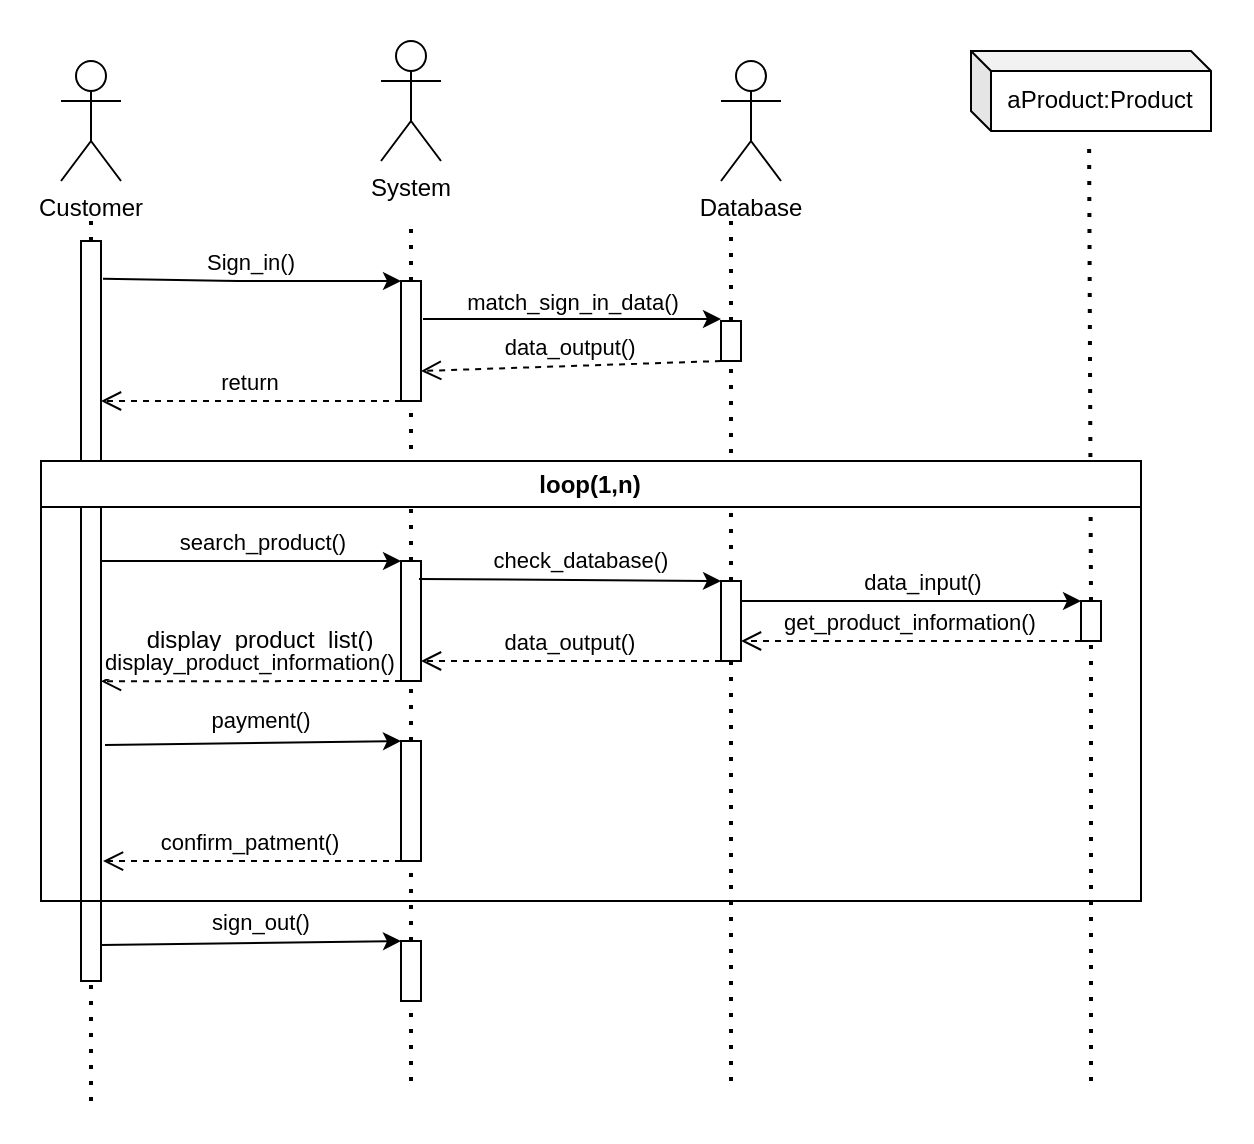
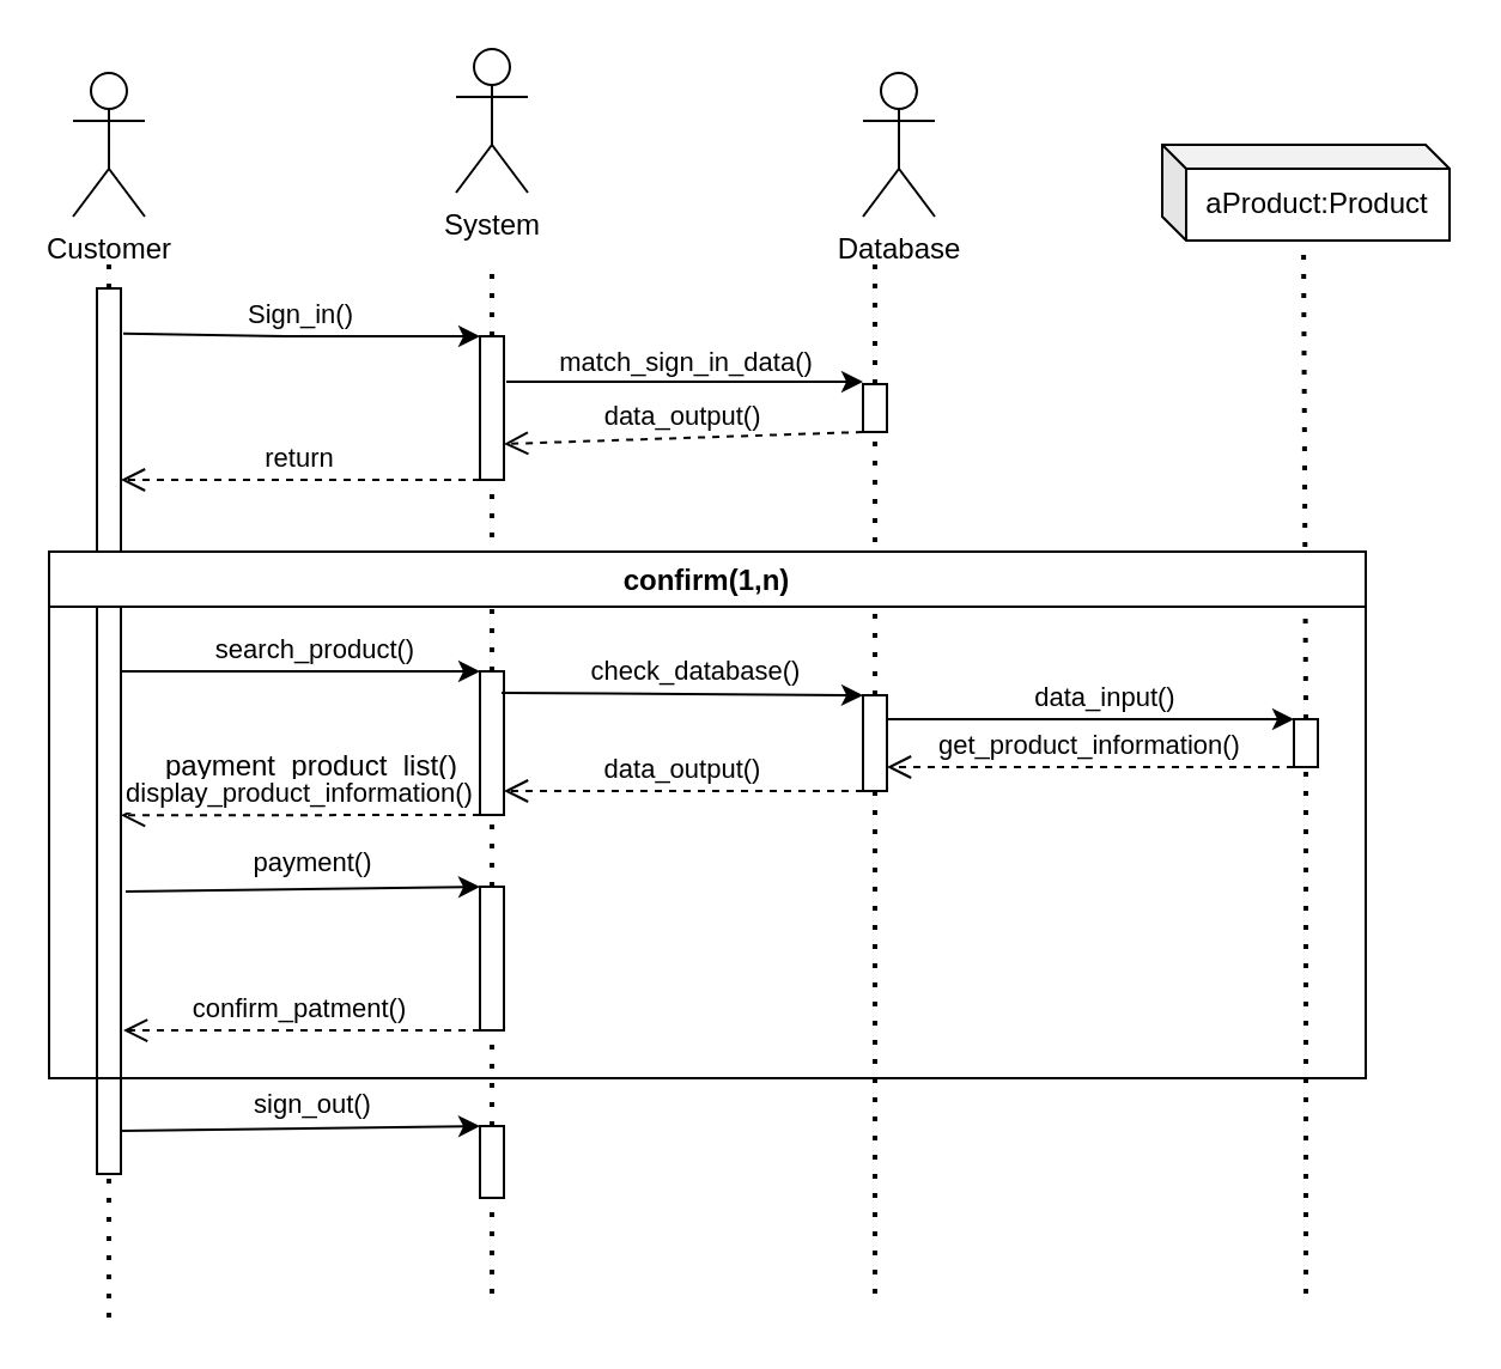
  <mxCell id="0" />
  <mxCell id="1" parent="0" />
  <mxCell id="2" value="Customer" style="shape=umlActor;verticalLabelPosition=bottom;verticalAlign=top;html=1;outlineConnect=0;" vertex="1" parent="1"><mxGeometry x="30" y="30" width="30" height="60" as="geometry" /></mxCell>
  <mxCell id="3" value="" style="rounded=0;whiteSpace=wrap;html=1;" vertex="1" parent="1"><mxGeometry x="40" y="120" width="10" height="370" as="geometry" /></mxCell>
  <mxCell id="4" value="" style="endArrow=none;dashed=1;html=1;dashPattern=1 3;strokeWidth=2;exitX=0.5;exitY=0;exitDx=0;exitDy=0;" edge="1" parent="1" source="3"><mxGeometry width="50" height="50" relative="1" as="geometry"><mxPoint x="40" y="130" as="sourcePoint" /><mxPoint x="45" y="110" as="targetPoint" /></mxGeometry></mxCell>
  <mxCell id="5" value="" style="endArrow=none;dashed=1;html=1;dashPattern=1 3;strokeWidth=2;entryX=0.5;entryY=1;entryDx=0;entryDy=0;" edge="1" parent="1" target="3"><mxGeometry width="50" height="50" relative="1" as="geometry"><mxPoint x="45" y="550" as="sourcePoint" /><mxPoint x="45" y="520" as="targetPoint" /></mxGeometry></mxCell>
  <mxCell id="6" value="System" style="shape=umlActor;verticalLabelPosition=bottom;verticalAlign=top;html=1;outlineConnect=0;" vertex="1" parent="1"><mxGeometry x="190" y="20" width="30" height="60" as="geometry" /></mxCell>
  <mxCell id="7" value="" style="endArrow=none;dashed=1;html=1;dashPattern=1 3;strokeWidth=2;exitX=0.5;exitY=0;exitDx=0;exitDy=0;" edge="1" parent="1" source="8"><mxGeometry width="50" height="50" relative="1" as="geometry"><mxPoint x="210" y="130" as="sourcePoint" /><mxPoint x="205" y="110" as="targetPoint" /></mxGeometry></mxCell>
  <mxCell id="8" value="" style="rounded=0;whiteSpace=wrap;html=1;" vertex="1" parent="1"><mxGeometry x="200" y="140" width="10" height="60" as="geometry" /></mxCell>
  <mxCell id="9" value="" style="endArrow=none;dashed=1;html=1;dashPattern=1 3;strokeWidth=2;entryX=0.5;entryY=1;entryDx=0;entryDy=0;exitX=0.5;exitY=0;exitDx=0;exitDy=0;" edge="1" parent="1" source="21" target="8"><mxGeometry width="50" height="50" relative="1" as="geometry"><mxPoint x="205" y="240" as="sourcePoint" /><mxPoint x="220" y="520" as="targetPoint" /></mxGeometry></mxCell>
  <mxCell id="10" value="Database" style="shape=umlActor;verticalLabelPosition=bottom;verticalAlign=top;html=1;outlineConnect=0;" vertex="1" parent="1"><mxGeometry x="360" y="30" width="30" height="60" as="geometry" /></mxCell>
  <mxCell id="11" value="" style="endArrow=none;dashed=1;html=1;dashPattern=1 3;strokeWidth=2;exitX=0.5;exitY=0;exitDx=0;exitDy=0;" edge="1" parent="1" source="12"><mxGeometry width="50" height="50" relative="1" as="geometry"><mxPoint x="370" y="160" as="sourcePoint" /><mxPoint x="365" y="110" as="targetPoint" /></mxGeometry></mxCell>
  <mxCell id="12" value="" style="rounded=0;whiteSpace=wrap;html=1;" vertex="1" parent="1"><mxGeometry x="360" y="160" width="10" height="20" as="geometry" /></mxCell>
  <mxCell id="13" value="" style="endArrow=classic;html=1;exitX=1.1;exitY=0.051;exitDx=0;exitDy=0;exitPerimeter=0;" edge="1" parent="1" source="3"><mxGeometry width="50" height="50" relative="1" as="geometry"><mxPoint x="70" y="170" as="sourcePoint" /><mxPoint x="200" y="140" as="targetPoint" /><Array as="points"><mxPoint x="120" y="140" /></Array></mxGeometry></mxCell>
  <mxCell id="14" value="Sign_in()" style="edgeLabel;html=1;align=center;verticalAlign=middle;resizable=0;points=[];" vertex="1" connectable="0" parent="13"><mxGeometry x="0.222" y="-2" relative="1" as="geometry"><mxPoint x="-17" y="-12" as="offset" /></mxGeometry></mxCell>
  <mxCell id="15" value="" style="endArrow=classic;html=1;" edge="1" parent="1"><mxGeometry width="50" height="50" relative="1" as="geometry"><mxPoint x="211" y="159" as="sourcePoint" /><mxPoint x="360" y="159" as="targetPoint" /></mxGeometry></mxCell>
  <mxCell id="16" value="match_sign_in_data()" style="edgeLabel;html=1;align=center;verticalAlign=middle;resizable=0;points=[];" vertex="1" connectable="0" parent="15"><mxGeometry x="-0.315" y="-1" relative="1" as="geometry"><mxPoint x="23" y="-10" as="offset" /></mxGeometry></mxCell>
  <mxCell id="17" value="return" style="verticalAlign=bottom;endArrow=open;dashed=1;endSize=8;shadow=0;strokeWidth=1;exitX=0;exitY=1;exitDx=0;exitDy=0;" edge="1" parent="1" source="8"><mxGeometry relative="1" as="geometry"><mxPoint x="50" y="200" as="targetPoint" /><mxPoint x="200" y="200" as="sourcePoint" /></mxGeometry></mxCell>
- <mxCell id="18" value="aProduct:Product" style="shape=cube;whiteSpace=wrap;html=1;boundedLbl=1;backgroundOutline=1;darkOpacity=0.05;darkOpacity2=0.1;size=10;" vertex="1" parent="1"><mxGeometry x="485" y="25" width="120" height="40" as="geometry" /></mxCell>
+ <mxCell id="18" value="aProduct:Product" style="shape=cube;whiteSpace=wrap;html=1;boundedLbl=1;backgroundOutline=1;darkOpacity=0.05;darkOpacity2=0.1;size=10;" vertex="1" parent="1"><mxGeometry x="485" y="60" width="120" height="40" as="geometry" /></mxCell>
  <mxCell id="19" value="" style="endArrow=classic;html=1;entryX=0;entryY=0;entryDx=0;entryDy=0;" edge="1" parent="1" target="21"><mxGeometry width="50" height="50" relative="1" as="geometry"><mxPoint x="50" y="280" as="sourcePoint" /><mxPoint x="170" y="290" as="targetPoint" /></mxGeometry></mxCell>
  <mxCell id="20" value="search_product()" style="edgeLabel;html=1;align=center;verticalAlign=middle;resizable=0;points=[];" vertex="1" connectable="0" parent="19"><mxGeometry x="0.28" y="1" relative="1" as="geometry"><mxPoint x="-16" y="-9" as="offset" /></mxGeometry></mxCell>
  <mxCell id="21" value="" style="rounded=0;whiteSpace=wrap;html=1;" vertex="1" parent="1"><mxGeometry x="200" y="280" width="10" height="60" as="geometry" /></mxCell>
  <mxCell id="22" value="" style="endArrow=none;dashed=1;html=1;dashPattern=1 3;strokeWidth=2;entryX=0.5;entryY=1;entryDx=0;entryDy=0;exitX=0.5;exitY=0;exitDx=0;exitDy=0;" edge="1" parent="1" source="23" target="12"><mxGeometry width="50" height="50" relative="1" as="geometry"><mxPoint x="365" y="210" as="sourcePoint" /><mxPoint x="550" y="290" as="targetPoint" /></mxGeometry></mxCell>
  <mxCell id="23" value="" style="rounded=0;whiteSpace=wrap;html=1;" vertex="1" parent="1"><mxGeometry x="360" y="290" width="10" height="40" as="geometry" /></mxCell>
  <mxCell id="24" value="" style="endArrow=classic;html=1;entryX=0;entryY=0;entryDx=0;entryDy=0;exitX=0.9;exitY=0.15;exitDx=0;exitDy=0;exitPerimeter=0;" edge="1" parent="1" source="21" target="23"><mxGeometry width="50" height="50" relative="1" as="geometry"><mxPoint x="260" y="370" as="sourcePoint" /><mxPoint x="310" y="320" as="targetPoint" /></mxGeometry></mxCell>
  <mxCell id="25" value="check_database()" style="edgeLabel;html=1;align=center;verticalAlign=middle;resizable=0;points=[];" vertex="1" connectable="0" parent="24"><mxGeometry x="0.179" y="-2" relative="1" as="geometry"><mxPoint x="-8" y="-12" as="offset" /></mxGeometry></mxCell>
  <mxCell id="26" value="" style="endArrow=none;dashed=1;html=1;dashPattern=1 3;strokeWidth=2;entryX=0.492;entryY=1.075;entryDx=0;entryDy=0;entryPerimeter=0;exitX=0.5;exitY=0;exitDx=0;exitDy=0;" edge="1" parent="1" source="27" target="18"><mxGeometry width="50" height="50" relative="1" as="geometry"><mxPoint x="550" y="250" as="sourcePoint" /><mxPoint x="580" y="160" as="targetPoint" /></mxGeometry></mxCell>
  <mxCell id="27" value="" style="rounded=0;whiteSpace=wrap;html=1;" vertex="1" parent="1"><mxGeometry x="540" y="300" width="10" height="20" as="geometry" /></mxCell>
  <mxCell id="28" value="" style="endArrow=classic;html=1;entryX=0;entryY=0;entryDx=0;entryDy=0;exitX=1;exitY=0.25;exitDx=0;exitDy=0;" edge="1" parent="1" source="23" target="27"><mxGeometry width="50" height="50" relative="1" as="geometry"><mxPoint x="380" y="330" as="sourcePoint" /><mxPoint x="430" y="280" as="targetPoint" /></mxGeometry></mxCell>
  <mxCell id="29" value="data_input()" style="edgeLabel;html=1;align=center;verticalAlign=middle;resizable=0;points=[];" vertex="1" connectable="0" parent="28"><mxGeometry x="0.153" y="-1" relative="1" as="geometry"><mxPoint x="-8" y="-11" as="offset" /></mxGeometry></mxCell>
  <mxCell id="30" value="" style="endArrow=classic;html=1;entryX=0;entryY=0;entryDx=0;entryDy=0;exitX=1.2;exitY=0.518;exitDx=0;exitDy=0;exitPerimeter=0;" edge="1" parent="1" target="33"><mxGeometry width="50" height="50" relative="1" as="geometry"><mxPoint x="52" y="372.02" as="sourcePoint" /><mxPoint x="170" y="420" as="targetPoint" /></mxGeometry></mxCell>
  <mxCell id="31" value="payment()" style="edgeLabel;html=1;align=center;verticalAlign=middle;resizable=0;points=[];" vertex="1" connectable="0" parent="30"><mxGeometry x="0.271" y="2" relative="1" as="geometry"><mxPoint x="-16" y="-9" as="offset" /></mxGeometry></mxCell>
  <mxCell id="32" value="" style="endArrow=none;dashed=1;html=1;dashPattern=1 3;strokeWidth=2;entryX=0.5;entryY=1;entryDx=0;entryDy=0;exitX=0.5;exitY=0;exitDx=0;exitDy=0;" edge="1" parent="1" source="33" target="21"><mxGeometry width="50" height="50" relative="1" as="geometry"><mxPoint x="205" y="360" as="sourcePoint" /><mxPoint x="210" y="390" as="targetPoint" /></mxGeometry></mxCell>
  <mxCell id="33" value="" style="rounded=0;whiteSpace=wrap;html=1;" vertex="1" parent="1"><mxGeometry x="200" y="370" width="10" height="60" as="geometry" /></mxCell>
- <mxCell id="34" value="loop(1,n)" style="swimlane;" vertex="1" parent="1"><mxGeometry x="20" y="230" width="550" height="220" as="geometry" /></mxCell>
+ <mxCell id="34" value="confirm(1,n)" style="swimlane;" vertex="1" parent="1"><mxGeometry x="20" y="230" width="550" height="220" as="geometry" /></mxCell>
  <mxCell id="35" value="" style="endArrow=none;dashed=1;html=1;dashPattern=1 3;strokeWidth=2;entryX=0.5;entryY=1;entryDx=0;entryDy=0;" edge="1" parent="34" target="23"><mxGeometry width="50" height="50" relative="1" as="geometry"><mxPoint x="345" y="310" as="sourcePoint" /><mxPoint x="370" y="140" as="targetPoint" /></mxGeometry></mxCell>
  <mxCell id="36" value="" style="endArrow=none;dashed=1;html=1;dashPattern=1 3;strokeWidth=2;entryX=0.5;entryY=1;entryDx=0;entryDy=0;" edge="1" parent="34" target="27"><mxGeometry width="50" height="50" relative="1" as="geometry"><mxPoint x="525" y="310" as="sourcePoint" /><mxPoint x="500" y="120" as="targetPoint" /></mxGeometry></mxCell>
  <mxCell id="37" value="data_output()" style="verticalAlign=bottom;endArrow=open;dashed=1;endSize=8;shadow=0;strokeWidth=1;exitX=0;exitY=1;exitDx=0;exitDy=0;" edge="1" parent="34"><mxGeometry relative="1" as="geometry"><mxPoint x="190" y="100" as="targetPoint" /><mxPoint x="340" y="100" as="sourcePoint" /></mxGeometry></mxCell>
- <mxCell id="38" value="display_product_list()" style="text;html=1;strokeColor=none;fillColor=none;align=center;verticalAlign=middle;whiteSpace=wrap;rounded=0;" vertex="1" parent="34"><mxGeometry x="90" y="80" width="40" height="20" as="geometry" /></mxCell>
+ <mxCell id="38" value="payment_product_list()" style="text;html=1;strokeColor=none;fillColor=none;align=center;verticalAlign=middle;whiteSpace=wrap;rounded=0;" vertex="1" parent="34"><mxGeometry x="90" y="80" width="40" height="20" as="geometry" /></mxCell>
  <mxCell id="39" value="" style="endArrow=none;dashed=1;html=1;dashPattern=1 3;strokeWidth=2;entryX=0.5;entryY=1;entryDx=0;entryDy=0;exitX=0.5;exitY=0;exitDx=0;exitDy=0;" edge="1" parent="1" source="40" target="33"><mxGeometry width="50" height="50" relative="1" as="geometry"><mxPoint x="205" y="460" as="sourcePoint" /><mxPoint x="270" y="490" as="targetPoint" /></mxGeometry></mxCell>
  <mxCell id="40" value="" style="rounded=0;whiteSpace=wrap;html=1;" vertex="1" parent="1"><mxGeometry x="200" y="470" width="10" height="30" as="geometry" /></mxCell>
  <mxCell id="41" value="" style="endArrow=classic;html=1;entryX=0;entryY=0;entryDx=0;entryDy=0;exitX=1;exitY=0.877;exitDx=0;exitDy=0;exitPerimeter=0;" edge="1" parent="1" target="40"><mxGeometry width="50" height="50" relative="1" as="geometry"><mxPoint x="50" y="472.03" as="sourcePoint" /><mxPoint x="160" y="540" as="targetPoint" /></mxGeometry></mxCell>
  <mxCell id="42" value="sign_out()" style="edgeLabel;html=1;align=center;verticalAlign=middle;resizable=0;points=[];" vertex="1" connectable="0" parent="41"><mxGeometry x="-0.173" relative="1" as="geometry"><mxPoint x="18" y="-11" as="offset" /></mxGeometry></mxCell>
  <mxCell id="43" value="" style="endArrow=none;dashed=1;html=1;dashPattern=1 3;strokeWidth=2;entryX=0.5;entryY=1;entryDx=0;entryDy=0;" edge="1" parent="1" target="40"><mxGeometry width="50" height="50" relative="1" as="geometry"><mxPoint x="205" y="540" as="sourcePoint" /><mxPoint x="240" y="530" as="targetPoint" /></mxGeometry></mxCell>
  <mxCell id="44" value="data_output()" style="verticalAlign=bottom;endArrow=open;dashed=1;endSize=8;shadow=0;strokeWidth=1;exitX=0;exitY=1;exitDx=0;exitDy=0;entryX=1;entryY=0.75;entryDx=0;entryDy=0;" edge="1" parent="1" source="12" target="8"><mxGeometry relative="1" as="geometry"><mxPoint x="210" y="200" as="targetPoint" /><mxPoint x="360" y="200" as="sourcePoint" /></mxGeometry></mxCell>
  <mxCell id="45" value="get_product_information()" style="verticalAlign=bottom;endArrow=open;dashed=1;endSize=8;shadow=0;strokeWidth=1;exitX=0;exitY=1;exitDx=0;exitDy=0;entryX=1;entryY=0.75;entryDx=0;entryDy=0;" edge="1" parent="1" source="27" target="23"><mxGeometry relative="1" as="geometry"><mxPoint x="370" y="320" as="targetPoint" /><mxPoint x="520" y="320" as="sourcePoint" /></mxGeometry></mxCell>
  <mxCell id="46" value="display_product_information()" style="verticalAlign=bottom;endArrow=open;dashed=1;endSize=8;shadow=0;strokeWidth=1;exitX=0;exitY=1;exitDx=0;exitDy=0;entryX=1;entryY=0.595;entryDx=0;entryDy=0;entryPerimeter=0;" edge="1" parent="1" source="21" target="3"><mxGeometry relative="1" as="geometry"><mxPoint x="40" y="350" as="targetPoint" /><mxPoint x="190" y="350" as="sourcePoint" /></mxGeometry></mxCell>
  <mxCell id="47" value="confirm_patment()" style="verticalAlign=bottom;endArrow=open;dashed=1;endSize=8;shadow=0;strokeWidth=1;exitX=0;exitY=1;exitDx=0;exitDy=0;entryX=1.1;entryY=0.838;entryDx=0;entryDy=0;entryPerimeter=0;" edge="1" parent="1" source="33" target="3"><mxGeometry relative="1" as="geometry"><mxPoint x="220" y="390" as="targetPoint" /><mxPoint x="370" y="390" as="sourcePoint" /></mxGeometry></mxCell>
